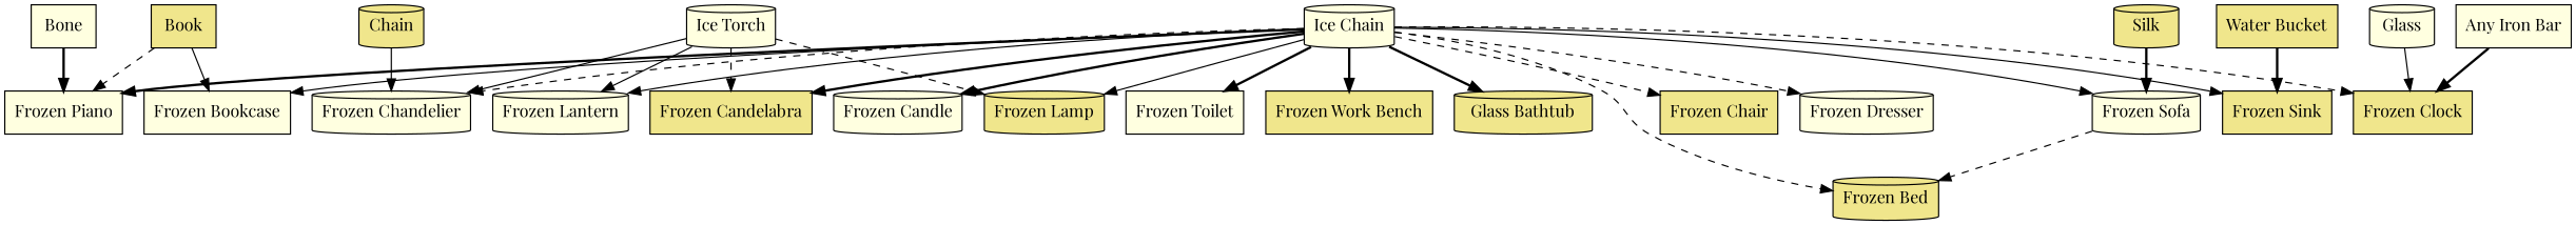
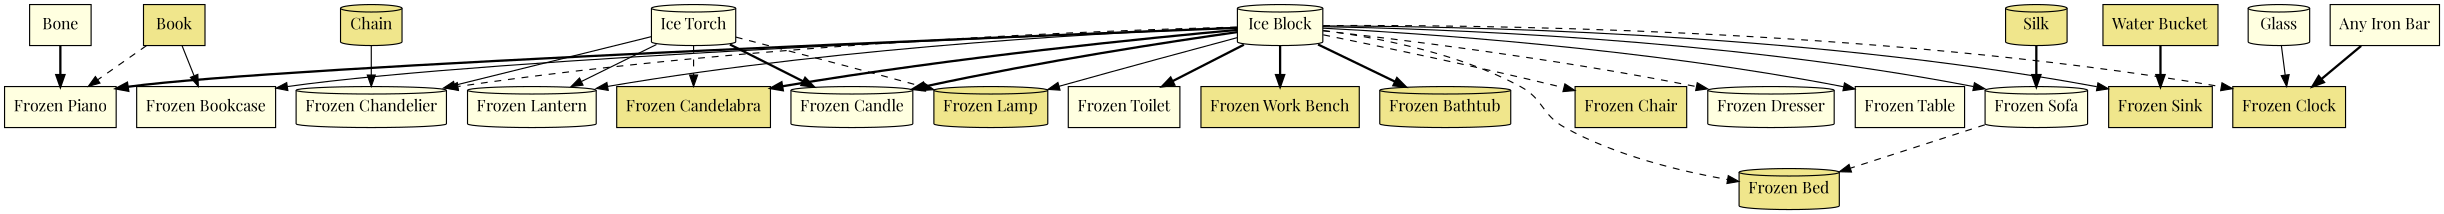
  digraph {
    fontname="Playfair Display"
    node [fillcolor=lightyellow fontname="Playfair Display" shape=cylinder style=filled]
    edge [color=black fontname="Playfair Display" style=bold]
-   "Ice Block" [label="Ice Chain"]
-   "Frozen Bathtub" [fillcolor=khaki label="Glass Bathtub"]
+   "Ice Block"
+   "Frozen Bathtub" [fillcolor=khaki]
    "Frozen Bed" [fillcolor=khaki]
    "Frozen Bookcase" [shape=box]
    "Frozen Candelabra" [fillcolor=khaki shape=box]
    "Frozen Candle"
    "Frozen Chair" [fillcolor=khaki shape=box]
    "Frozen Chandelier"
    "Frozen Clock" [fillcolor=khaki shape=box]
    "Frozen Dresser"
    "Frozen Lamp" [fillcolor=khaki]
    "Frozen Lantern"
    "Frozen Piano" [shape=box]
    "Frozen Sink" [fillcolor=khaki shape=box]
    "Frozen Sofa"
+   "Frozen Table" [shape=box]
    "Frozen Toilet" [shape=box]
    "Frozen Work Bench" [fillcolor=khaki shape=box]
    Silk [fillcolor=khaki]
    Book [fillcolor=khaki shape=box]
    "Ice Torch"
    Chain [fillcolor=khaki]
    "Any Iron Bar" [shape=box]
    Glass
    Bone [shape=box]
    "Water Bucket" [fillcolor=khaki shape=box]
    "Ice Block" -> "Frozen Bathtub"
    "Ice Block" -> "Frozen Bed" [style=dashed]
    "Ice Block" -> "Frozen Bookcase" [style=solid]
    "Ice Block" -> "Frozen Candelabra"
    "Ice Block" -> "Frozen Candle"
    "Ice Block" -> "Frozen Chair" [style=dashed]
    "Ice Block" -> "Frozen Chandelier" [style=dashed]
    "Ice Block" -> "Frozen Clock" [style=dashed]
    "Ice Block" -> "Frozen Dresser" [style=dashed]
    "Ice Block" -> "Frozen Lamp" [style=solid]
    "Ice Block" -> "Frozen Lantern" [style=solid]
    "Ice Block" -> "Frozen Piano"
    "Ice Block" -> "Frozen Sink" [style=solid]
    "Ice Block" -> "Frozen Sofa" [style=solid]
+   "Ice Block" -> "Frozen Table" [style=solid]
    "Ice Block" -> "Frozen Toilet"
    "Ice Block" -> "Frozen Work Bench"
    "Frozen Sofa" -> "Frozen Bed" [style=dashed]
    Silk -> "Frozen Sofa"
    Book -> "Frozen Bookcase" [style=solid]
    Book -> "Frozen Piano" [style=dashed]
    "Ice Torch" -> "Frozen Candelabra" [style=dashed]
+   "Ice Torch" -> "Frozen Candle"
    "Ice Torch" -> "Frozen Chandelier" [style=solid]
    "Ice Torch" -> "Frozen Lamp" [style=dashed]
    "Ice Torch" -> "Frozen Lantern" [style=solid]
    Chain -> "Frozen Chandelier" [style=solid]
    "Any Iron Bar" -> "Frozen Clock"
    Glass -> "Frozen Clock" [style=solid]
    Bone -> "Frozen Piano"
    "Water Bucket" -> "Frozen Sink"
  }
